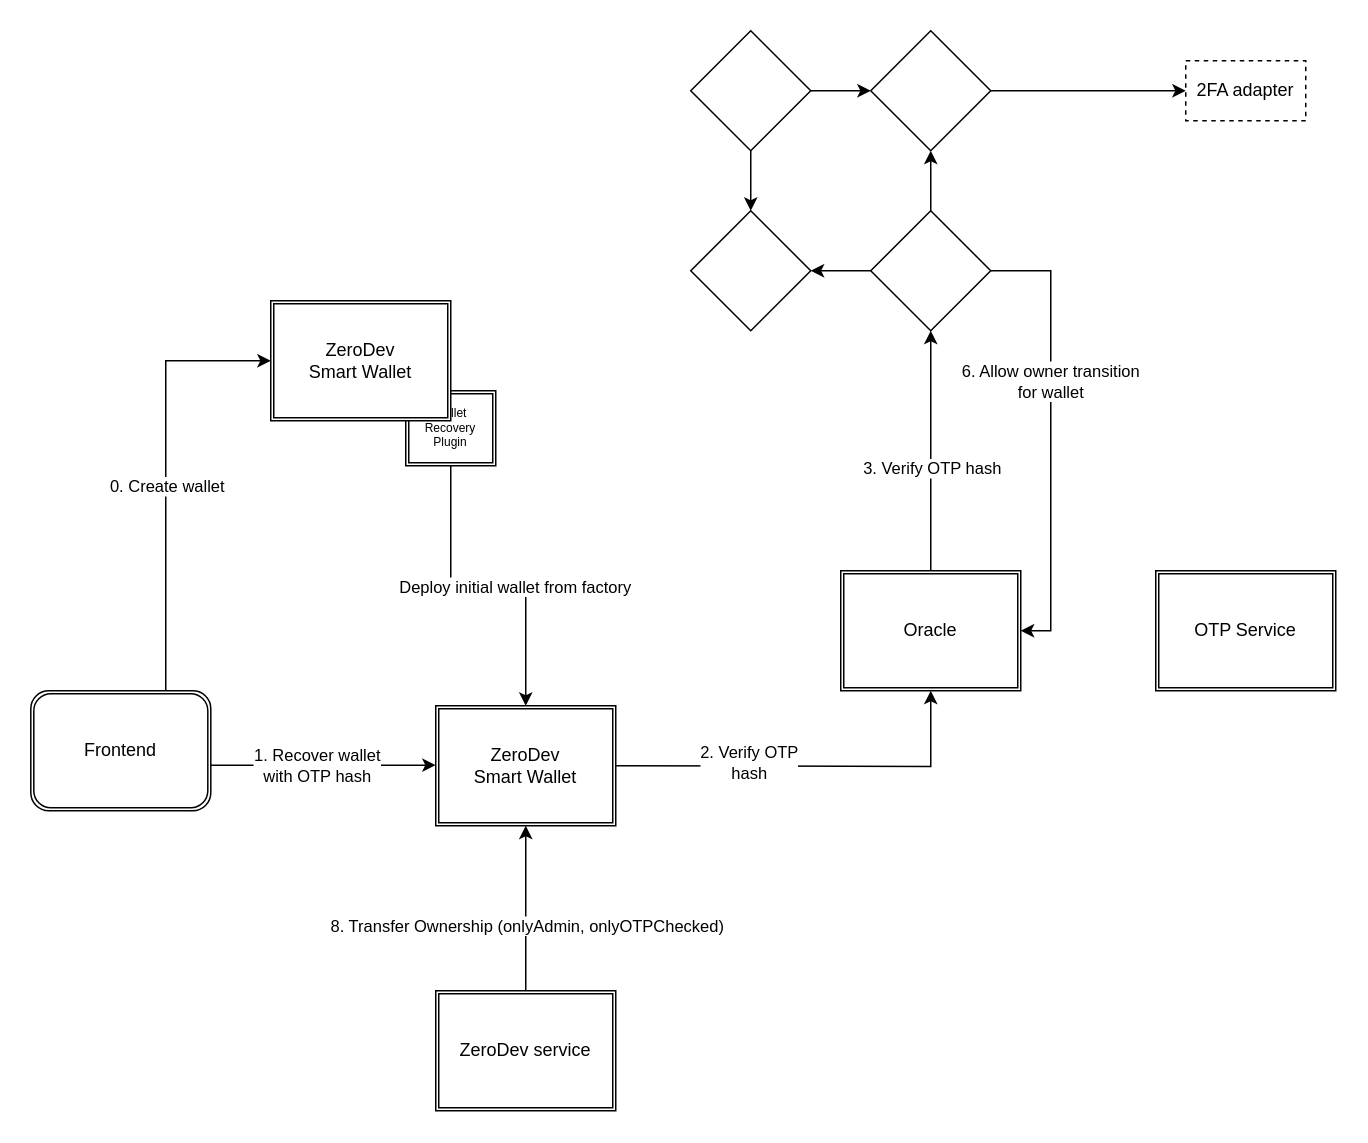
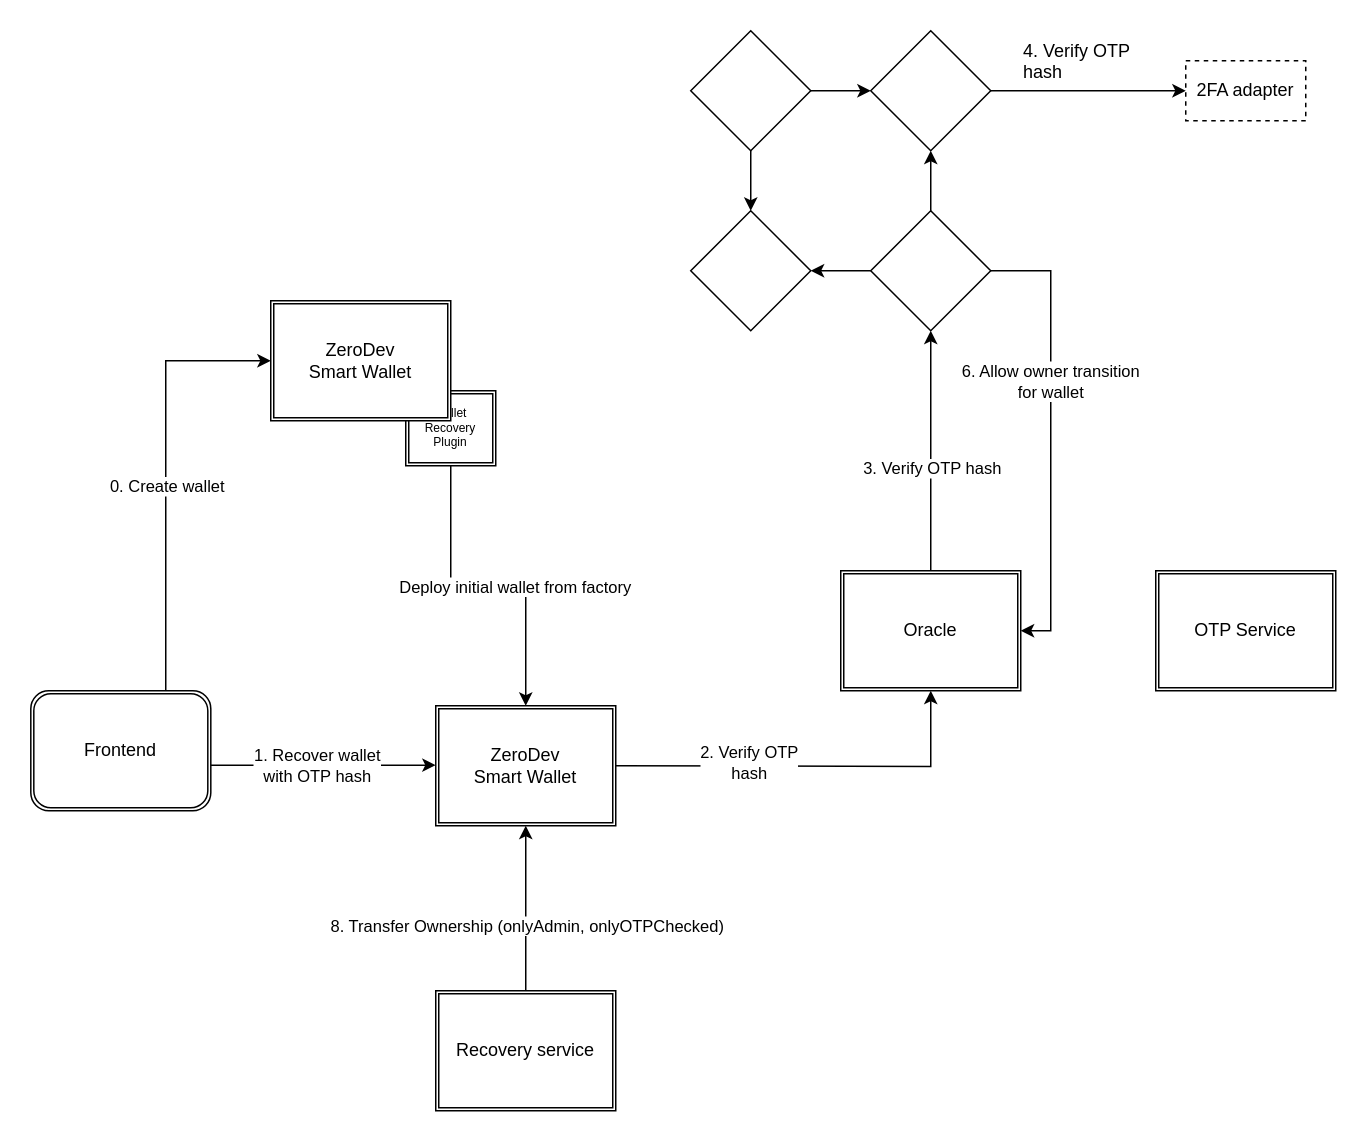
  <mxCell id="0" />
  <mxCell id="1" parent="0" />
  <mxCell id="2" value="2FA adapter" style="rounded=0;whiteSpace=wrap;html=1;dashed=1;" vertex="1" parent="1"><mxGeometry x="790" y="40" width="80" height="40" as="geometry" /></mxCell>
  <mxCell id="3" value="" style="group" vertex="1" connectable="0" parent="1"><mxGeometry x="460" y="20" width="200" height="200" as="geometry" /></mxCell>
  <mxCell id="4" style="edgeStyle=orthogonalEdgeStyle;rounded=0;orthogonalLoop=1;jettySize=auto;html=1;" edge="1" parent="3" source="6"><mxGeometry relative="1" as="geometry"><mxPoint x="40" y="120" as="targetPoint" /></mxGeometry></mxCell>
  <mxCell id="5" style="edgeStyle=orthogonalEdgeStyle;rounded=0;orthogonalLoop=1;jettySize=auto;html=1;" edge="1" parent="3" source="6" target="7"><mxGeometry relative="1" as="geometry" /></mxCell>
  <mxCell id="6" value="" style="rhombus;whiteSpace=wrap;html=1;" vertex="1" parent="3"><mxGeometry width="80" height="80" as="geometry" /></mxCell>
  <mxCell id="7" value="" style="rhombus;whiteSpace=wrap;html=1;" vertex="1" parent="3"><mxGeometry x="120" width="80" height="80" as="geometry" /></mxCell>
  <mxCell id="8" value="" style="rhombus;whiteSpace=wrap;html=1;" vertex="1" parent="3"><mxGeometry y="120" width="80" height="80" as="geometry" /></mxCell>
  <mxCell id="9" style="edgeStyle=orthogonalEdgeStyle;rounded=0;orthogonalLoop=1;jettySize=auto;html=1;entryX=0.5;entryY=1;entryDx=0;entryDy=0;" edge="1" parent="3" source="11" target="7"><mxGeometry relative="1" as="geometry"><mxPoint x="160" y="90" as="targetPoint" /></mxGeometry></mxCell>
  <mxCell id="10" style="edgeStyle=orthogonalEdgeStyle;rounded=0;orthogonalLoop=1;jettySize=auto;html=1;entryX=1;entryY=0.5;entryDx=0;entryDy=0;" edge="1" parent="3" source="11" target="8"><mxGeometry relative="1" as="geometry" /></mxCell>
  <mxCell id="11" value="" style="rhombus;whiteSpace=wrap;html=1;" vertex="1" parent="3"><mxGeometry x="120" y="120" width="80" height="80" as="geometry" /></mxCell>
  <mxCell id="12" style="edgeStyle=orthogonalEdgeStyle;rounded=0;orthogonalLoop=1;jettySize=auto;html=1;entryX=0;entryY=0.5;entryDx=0;entryDy=0;" edge="1" parent="1" source="7" target="2"><mxGeometry relative="1" as="geometry" /></mxCell>
+ <mxCell id="13" value="4. Verify OTP hash" style="text;whiteSpace=wrap;html=1;" vertex="1" parent="1"><mxGeometry x="680" y="20" width="90" height="30" as="geometry" /></mxCell>
  <mxCell id="14" style="edgeStyle=orthogonalEdgeStyle;rounded=0;orthogonalLoop=1;jettySize=auto;html=1;entryX=0.5;entryY=1;entryDx=0;entryDy=0;" edge="1" parent="1" source="16" target="11"><mxGeometry relative="1" as="geometry" /></mxCell>
  <mxCell id="15" value="3. Verify OTP hash" style="edgeLabel;html=1;align=center;verticalAlign=middle;resizable=0;points=[];" vertex="1" connectable="0" parent="14"><mxGeometry x="-0.139" relative="1" as="geometry"><mxPoint as="offset" /></mxGeometry></mxCell>
  <mxCell id="16" value="&lt;div&gt;Oracle&lt;/div&gt;" style="shape=ext;double=1;rounded=0;whiteSpace=wrap;html=1;" vertex="1" parent="1"><mxGeometry x="560" y="380" width="120" height="80" as="geometry" /></mxCell>
  <mxCell id="17" value="&lt;div&gt;OTP Service&lt;br&gt;&lt;/div&gt;" style="shape=ext;double=1;rounded=0;whiteSpace=wrap;html=1;" vertex="1" parent="1"><mxGeometry x="770" y="380" width="120" height="80" as="geometry" /></mxCell>
  <mxCell id="18" style="edgeStyle=orthogonalEdgeStyle;rounded=0;orthogonalLoop=1;jettySize=auto;html=1;entryX=0;entryY=0.5;entryDx=0;entryDy=0;" edge="1" parent="1" target="31"><mxGeometry relative="1" as="geometry"><mxPoint x="80" y="240" as="targetPoint" /><mxPoint x="40" y="485.2" as="sourcePoint" /><Array as="points"><mxPoint x="110" y="485" /><mxPoint x="110" y="240" /></Array></mxGeometry></mxCell>
  <mxCell id="19" value="0. Create wallet" style="edgeLabel;html=1;align=center;verticalAlign=middle;resizable=0;points=[];" vertex="1" connectable="0" parent="18"><mxGeometry x="0.203" relative="1" as="geometry"><mxPoint as="offset" /></mxGeometry></mxCell>
  <mxCell id="20" value="Frontend" style="shape=ext;double=1;rounded=1;whiteSpace=wrap;html=1;" vertex="1" parent="1"><mxGeometry x="20.04" y="460" width="120" height="80" as="geometry" /></mxCell>
  <mxCell id="21" style="edgeStyle=orthogonalEdgeStyle;rounded=0;orthogonalLoop=1;jettySize=auto;html=1;entryX=0.083;entryY=0.563;entryDx=0;entryDy=0;entryPerimeter=0;" edge="1" parent="1"><mxGeometry relative="1" as="geometry"><mxPoint x="140.04" y="509.6" as="sourcePoint" /><mxPoint x="290" y="509.6" as="targetPoint" /></mxGeometry></mxCell>
  <mxCell id="22" value="&lt;div&gt;1. Recover wallet&lt;/div&gt;&lt;div&gt;with OTP hash&lt;br&gt;&lt;/div&gt;" style="edgeLabel;html=1;align=center;verticalAlign=middle;resizable=0;points=[];" vertex="1" connectable="0" parent="21"><mxGeometry x="-0.37" y="3" relative="1" as="geometry"><mxPoint x="23" y="3" as="offset" /></mxGeometry></mxCell>
  <mxCell id="23" style="edgeStyle=orthogonalEdgeStyle;rounded=0;orthogonalLoop=1;jettySize=auto;html=1;entryX=0.5;entryY=1;entryDx=0;entryDy=0;" edge="1" parent="1" source="25" target="34"><mxGeometry relative="1" as="geometry" /></mxCell>
  <mxCell id="24" value="8. Transfer Ownership (onlyAdmin, onlyOTPChecked)" style="edgeLabel;html=1;align=center;verticalAlign=middle;resizable=0;points=[];" vertex="1" connectable="0" parent="23"><mxGeometry x="-0.207" relative="1" as="geometry"><mxPoint as="offset" /></mxGeometry></mxCell>
- <mxCell id="25" value="&lt;div&gt;ZeroDev service&lt;br&gt;&lt;/div&gt;" style="shape=ext;double=1;rounded=0;whiteSpace=wrap;html=1;" vertex="1" parent="1"><mxGeometry x="290" y="660" width="120" height="80" as="geometry" /></mxCell>
+ <mxCell id="25" value="&lt;div&gt;Recovery service&lt;br&gt;&lt;/div&gt;" style="shape=ext;double=1;rounded=0;whiteSpace=wrap;html=1;" vertex="1" parent="1"><mxGeometry x="290" y="660" width="120" height="80" as="geometry" /></mxCell>
  <mxCell id="26" style="edgeStyle=orthogonalEdgeStyle;rounded=0;orthogonalLoop=1;jettySize=auto;html=1;entryX=1;entryY=0.5;entryDx=0;entryDy=0;" edge="1" parent="1" source="11" target="16"><mxGeometry relative="1" as="geometry"><mxPoint x="730" y="360" as="targetPoint" /><Array as="points"><mxPoint x="700" y="180" /><mxPoint x="700" y="420" /></Array></mxGeometry></mxCell>
  <mxCell id="27" value="&lt;div&gt;6. Allow owner transition&lt;/div&gt;&lt;div&gt;for wallet&lt;br&gt;&lt;/div&gt;" style="edgeLabel;html=1;align=center;verticalAlign=middle;resizable=0;points=[];" vertex="1" connectable="0" parent="26"><mxGeometry x="-0.245" y="-1" relative="1" as="geometry"><mxPoint as="offset" /></mxGeometry></mxCell>
  <mxCell id="28" style="edgeStyle=orthogonalEdgeStyle;rounded=0;orthogonalLoop=1;jettySize=auto;html=1;" edge="1" parent="1" source="30" target="34"><mxGeometry relative="1" as="geometry" /></mxCell>
  <mxCell id="29" value="Deploy initial wallet from factory" style="edgeLabel;html=1;align=center;verticalAlign=middle;resizable=0;points=[];" vertex="1" connectable="0" parent="28"><mxGeometry x="0.166" relative="1" as="geometry"><mxPoint as="offset" /></mxGeometry></mxCell>
  <mxCell id="30" value="Wallet Recovery Plugin" style="shape=ext;double=1;rounded=0;whiteSpace=wrap;html=1;fontSize=8;" vertex="1" parent="1"><mxGeometry x="270" y="260" width="60" height="50" as="geometry" /></mxCell>
  <mxCell id="31" value="&lt;div&gt;ZeroDev&lt;/div&gt;&lt;div&gt;Smart Wallet&lt;br&gt;&lt;/div&gt;" style="shape=ext;double=1;rounded=0;whiteSpace=wrap;html=1;" vertex="1" parent="1"><mxGeometry x="180" y="200" width="120" height="80" as="geometry" /></mxCell>
  <mxCell id="32" style="edgeStyle=orthogonalEdgeStyle;rounded=0;orthogonalLoop=1;jettySize=auto;html=1;entryX=0.5;entryY=1;entryDx=0;entryDy=0;" edge="1" parent="1" target="16"><mxGeometry relative="1" as="geometry"><mxPoint x="410" y="510" as="sourcePoint" /><mxPoint x="500" y="500" as="targetPoint" /></mxGeometry></mxCell>
  <mxCell id="33" value="&lt;div&gt;2. Verify OTP&lt;/div&gt;&lt;div&gt;hash&lt;br&gt;&lt;/div&gt;" style="edgeLabel;html=1;align=center;verticalAlign=middle;resizable=0;points=[];" vertex="1" connectable="0" parent="32"><mxGeometry x="-0.326" y="3" relative="1" as="geometry"><mxPoint as="offset" /></mxGeometry></mxCell>
  <mxCell id="34" value="&lt;div&gt;ZeroDev&lt;/div&gt;&lt;div&gt;Smart Wallet&lt;br&gt;&lt;/div&gt;" style="shape=ext;double=1;rounded=0;whiteSpace=wrap;html=1;" vertex="1" parent="1"><mxGeometry x="290" y="470" width="120" height="80" as="geometry" /></mxCell>
